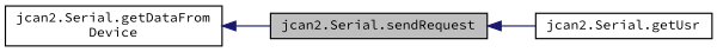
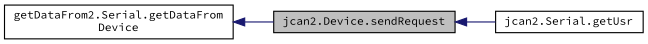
  digraph {
    fontname="Source Code Pro"
    rankdir=LR
    node [color=black fillcolor=white fontname="Source Code Pro" fontsize=10 shape=record style=filled]
    edge [color=midnightblue dir=back fontname="Source Code Pro" fontsize=10 labelfontname=Helvetica labelfontsize=10 style=solid]
-   n1 [fillcolor=grey75 fontcolor=black height=0.2 label="jcan2.Serial.sendRequest" width=0.4]
+   n1 [fillcolor=grey75 fontcolor=black height=0.2 label="jcan2.Device.sendRequest" width=0.4]
    n2 [height=0.2 label="jcan2.Serial.getUsr" width=0.4]
-   n3 [height=0.2 label="jcan2.Serial.getDataFrom\lDevice" width=0.4]
+   n3 [height=0.2 label="getDataFrom2.Serial.getDataFrom\lDevice" width=0.4]
    n1 -> n2
    n3 -> n1
  }
